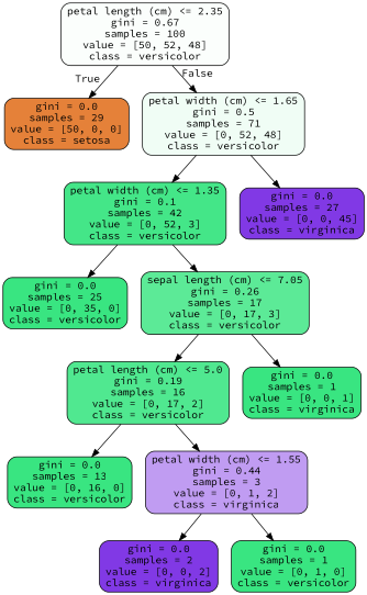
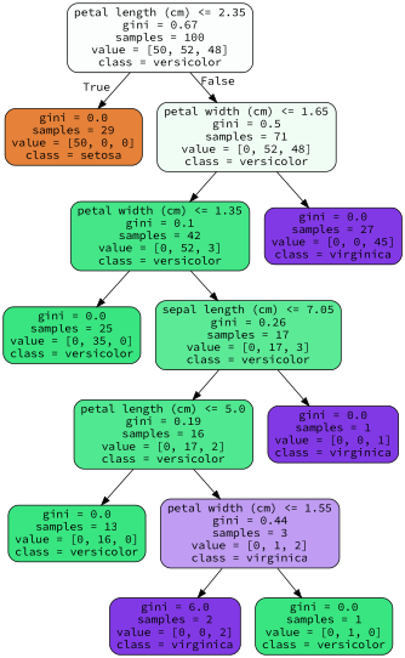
  digraph {
    fontname="Source Code Pro"
    node [color=black fillcolor="#8139e5" fontname="Source Code Pro" shape=box style="filled, rounded"]
    edge [fontname="Source Code Pro"]
    n1 [fillcolor="#fbfefc" label="petal length (cm) <= 2.35\ngini = 0.67\nsamples = 100\nvalue = [50, 52, 48]\nclass = versicolor"]
    n2 [fillcolor="#e58139" label="gini = 0.0\nsamples = 29\nvalue = [50, 0, 0]\nclass = setosa"]
    n3 [fillcolor="#f0fdf5" label="petal width (cm) <= 1.65\ngini = 0.5\nsamples = 71\nvalue = [0, 52, 48]\nclass = versicolor"]
    n4 [fillcolor="#44e688" label="petal width (cm) <= 1.35\ngini = 0.1\nsamples = 42\nvalue = [0, 52, 3]\nclass = versicolor"]
    n5 [label="gini = 0.0\nsamples = 27\nvalue = [0, 0, 45]\nclass = virginica"]
    n6 [fillcolor="#39e581" label="gini = 0.0\nsamples = 25\nvalue = [0, 35, 0]\nclass = versicolor"]
    n7 [fillcolor="#5cea97" label="sepal length (cm) <= 7.05\ngini = 0.26\nsamples = 17\nvalue = [0, 17, 3]\nclass = versicolor"]
    n8 [fillcolor="#50e890" label="petal length (cm) <= 5.0\ngini = 0.19\nsamples = 16\nvalue = [0, 17, 2]\nclass = versicolor"]
-   n9 [fillcolor="#39e581" label="gini = 0.0\nsamples = 1\nvalue = [0, 0, 1]\nclass = virginica"]
+   n9 [label="gini = 0.0\nsamples = 1\nvalue = [0, 0, 1]\nclass = virginica"]
    n10 [fillcolor="#39e581" label="gini = 0.0\nsamples = 13\nvalue = [0, 16, 0]\nclass = versicolor"]
    n11 [fillcolor="#c09cf2" label="petal width (cm) <= 1.55\ngini = 0.44\nsamples = 3\nvalue = [0, 1, 2]\nclass = virginica"]
-   n12 [label="gini = 0.0\nsamples = 2\nvalue = [0, 0, 2]\nclass = virginica"]
+   n12 [label="gini = 6.0\nsamples = 2\nvalue = [0, 0, 2]\nclass = virginica"]
    n13 [fillcolor="#39e581" label="gini = 0.0\nsamples = 1\nvalue = [0, 1, 0]\nclass = versicolor"]
    n1 -> n2 [headlabel=True labelangle=45 labeldistance=2.5]
    n1 -> n3 [headlabel=False labelangle=-45 labeldistance=2.5]
    n3 -> n4
    n3 -> n5
    n4 -> n6
    n4 -> n7
    n7 -> n8
    n7 -> n9
    n8 -> n10
    n8 -> n11
    n11 -> n12
    n11 -> n13
  }
